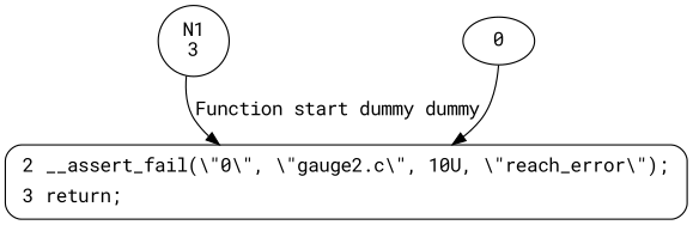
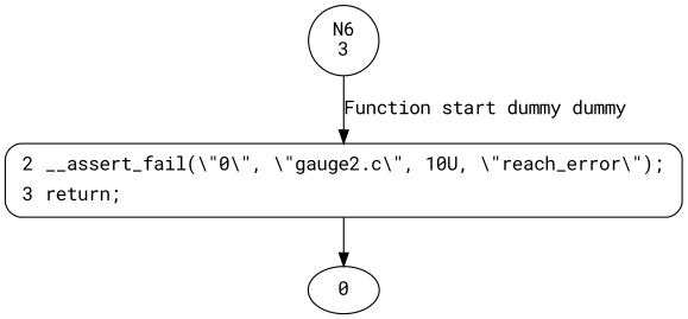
  digraph {
    fontname="Roboto Mono"
    node [fontname="Roboto Mono"]
    edge [fontname="Roboto Mono"]
-   n1 [label="N1\n3" shape=circle]
+   n1 [label="N6\n3" shape=circle]
    n2 [fillcolor=white label=<<table border="0" cellborder="0" cellpadding="3" bgcolor="white"><tr><td align="right">2</td><td align="left">__assert_fail(\&quot;0\&quot;, \&quot;gauge2.c\&quot;, 10U, \&quot;reach_error\&quot;);</td></tr><tr><td align="right">3</td><td align="left">return;</td></tr></table>> penwidth=1 shape=Mrecord style="filled,bold"]
    0
    n1 -> n2 [label="Function start dummy dummy"]
-   0 -> n2
+   n2 -> 0
  }
